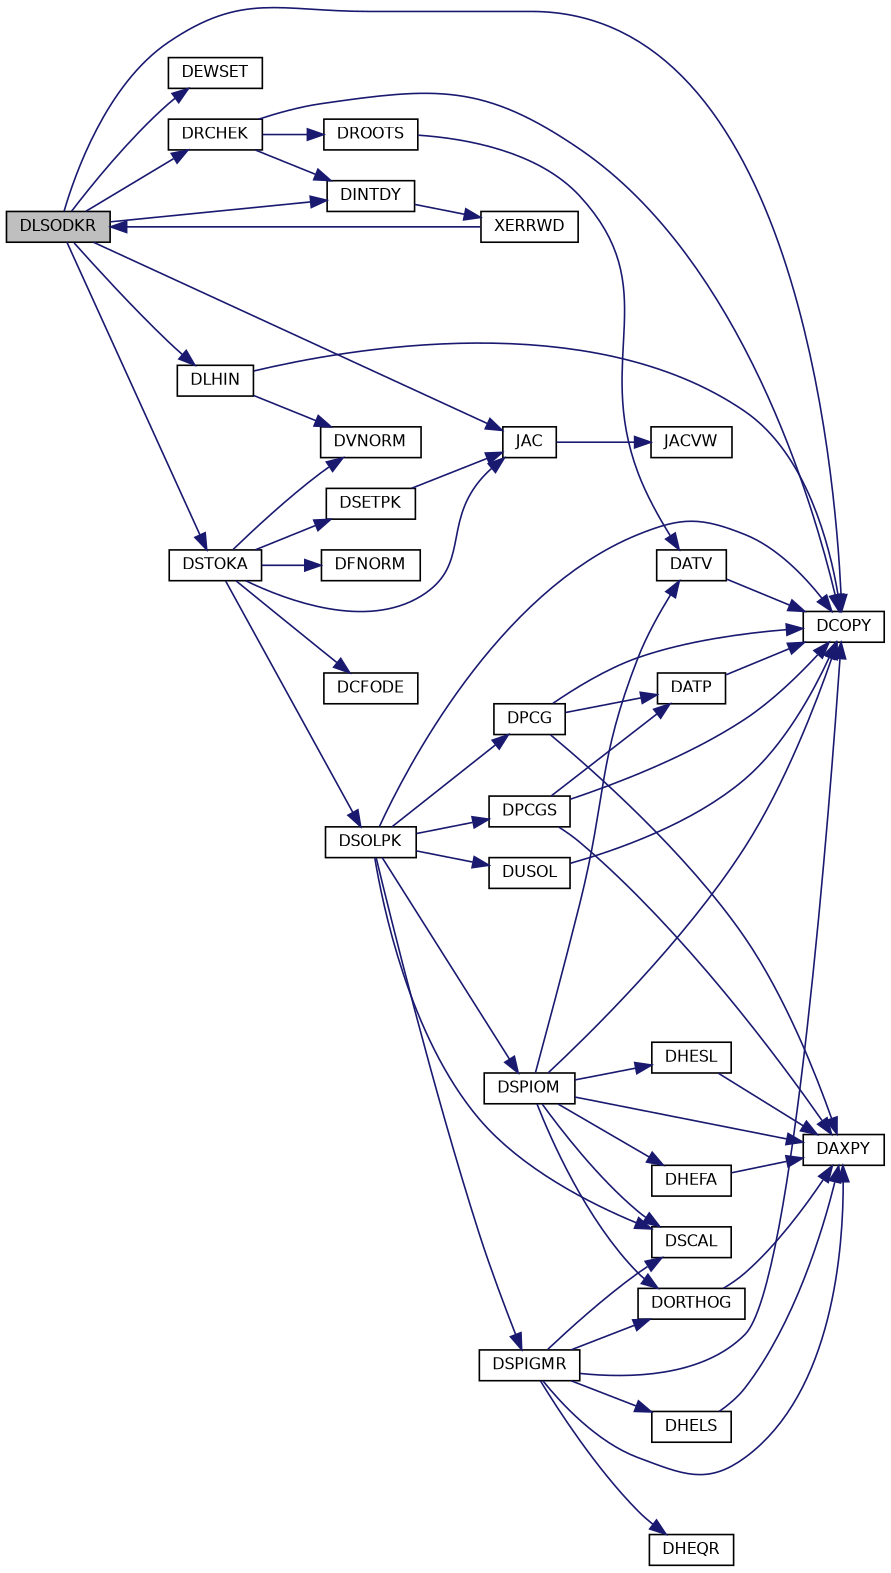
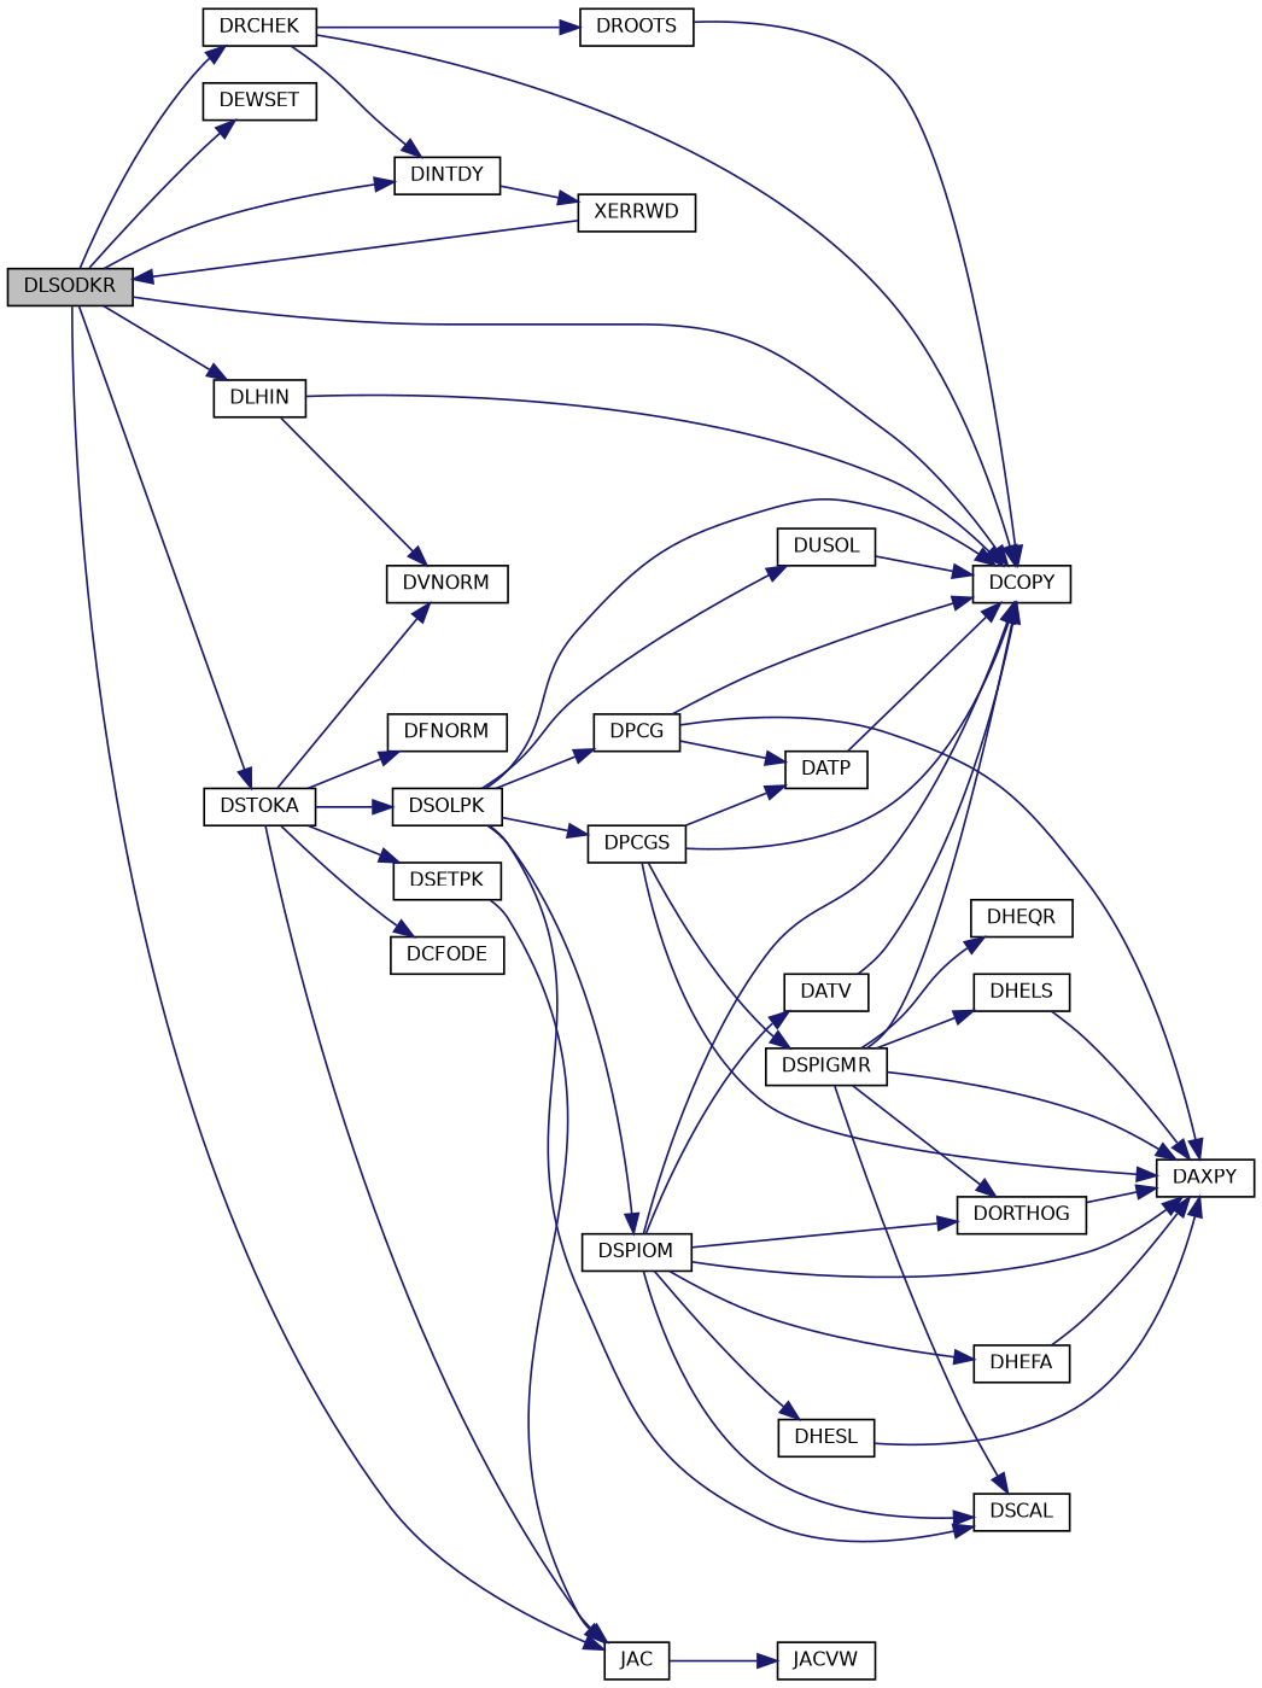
  digraph {
    rankdir=LR
    node [color=black fillcolor=white fontname=Helvetica fontsize=10 shape=record style=filled]
    edge [color=midnightblue fontname=Helvetica fontsize=10 labelfontname=Helvetica labelfontsize=10 style=solid]
    n1 [fillcolor=grey75 fontcolor=black height=0.2 label=DLSODKR width=0.4]
    n2 [height=0.2 label=DCOPY width=0.4]
    n3 [height=0.2 label=DEWSET width=0.4]
    n4 [height=0.2 label=DINTDY width=0.4]
    n5 [height=0.2 label=DLHIN width=0.4]
    n6 [height=0.2 label=DRCHEK width=0.4]
    n7 [height=0.2 label=DSTOKA width=0.4]
    n8 [height=0.2 label=JAC width=0.4]
    n9 [height=0.2 label=XERRWD width=0.4]
    n10 [height=0.2 label=DVNORM width=0.4]
    n11 [height=0.2 label=DROOTS width=0.4]
    n12 [height=0.2 label=DCFODE width=0.4]
    n13 [height=0.2 label=DFNORM width=0.4]
    n14 [height=0.2 label=DSETPK width=0.4]
    n15 [height=0.2 label=DSOLPK width=0.4]
    n16 [height=0.2 label=JACVW width=0.4]
    n17 [height=0.2 label=DPCG width=0.4]
    n18 [height=0.2 label=DPCGS width=0.4]
    n19 [height=0.2 label=DSCAL width=0.4]
    n20 [height=0.2 label=DSPIGMR width=0.4]
    n21 [height=0.2 label=DSPIOM width=0.4]
    n22 [height=0.2 label=DUSOL width=0.4]
    n23 [height=0.2 label=DATP width=0.4]
    n24 [height=0.2 label=DAXPY width=0.4]
    n25 [height=0.2 label=DHELS width=0.4]
    n26 [height=0.2 label=DHEQR width=0.4]
    n27 [height=0.2 label=DORTHOG width=0.4]
    n28 [height=0.2 label=DATV width=0.4]
    n29 [height=0.2 label=DHEFA width=0.4]
    n30 [height=0.2 label=DHESL width=0.4]
    n1 -> n2
    n1 -> n3
    n1 -> n4
    n1 -> n5
    n1 -> n6
    n1 -> n7
    n1 -> n8
    n4 -> n9
    n5 -> n2
    n5 -> n10
    n6 -> n2
    n6 -> n4
    n6 -> n11
    n7 -> n8
    n7 -> n10
    n7 -> n12
    n7 -> n13
    n7 -> n14
    n7 -> n15
    n8 -> n16
    n9 -> n1
-   n11 -> n28
+   n11 -> n2
    n14 -> n8
    n15 -> n2
    n15 -> n17
    n15 -> n18
    n15 -> n19
-   n15 -> n20
+   n18 -> n20
    n15 -> n21
    n15 -> n22
    n17 -> n2
    n17 -> n23
    n17 -> n24
    n18 -> n2
    n18 -> n23
    n18 -> n24
    n20 -> n2
    n20 -> n19
    n20 -> n24
    n20 -> n25
    n20 -> n26
    n20 -> n27
    n21 -> n2
    n21 -> n19
    n21 -> n24
    n21 -> n27
    n21 -> n28
    n21 -> n29
    n21 -> n30
    n22 -> n2
    n23 -> n2
    n25 -> n24
    n27 -> n24
    n28 -> n2
    n29 -> n24
    n30 -> n24
  }
